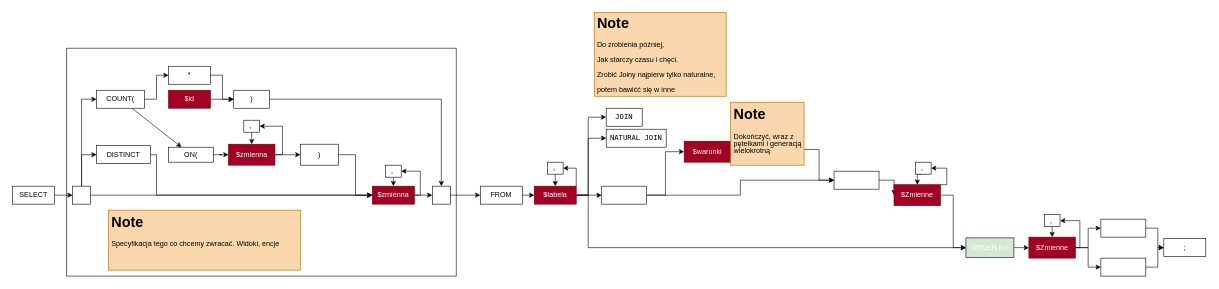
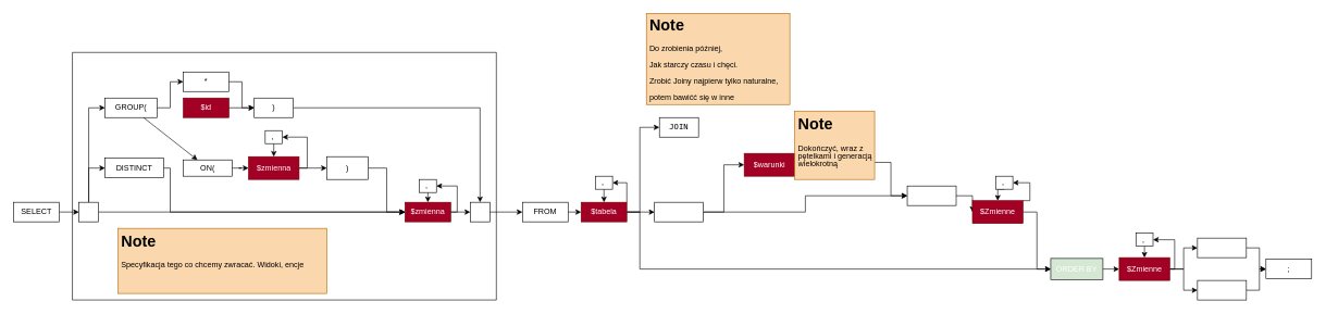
  <mxCell id="0" />
  <mxCell id="1" parent="0" />
  <mxCell id="2" style="edgeStyle=orthogonalEdgeStyle;rounded=0;orthogonalLoop=1;jettySize=auto;html=1;exitX=1;exitY=0.5;exitDx=0;exitDy=0;entryX=0;entryY=0.5;entryDx=0;entryDy=0;fontSize=12;fontColor=#FFFFFF;" edge="1" parent="1" source="3" target="73"><mxGeometry relative="1" as="geometry" /></mxCell>
  <mxCell id="3" value="SELECT" style="rounded=0;whiteSpace=wrap;html=1;" parent="1" vertex="1"><mxGeometry x="20" y="310" width="70" height="30" as="geometry" /></mxCell>
  <mxCell id="4" style="edgeStyle=orthogonalEdgeStyle;rounded=0;orthogonalLoop=1;jettySize=auto;html=1;exitX=1;exitY=0.5;exitDx=0;exitDy=0;entryX=0;entryY=0.5;entryDx=0;entryDy=0;" edge="1" parent="1" source="5" target="11"><mxGeometry relative="1" as="geometry" /></mxCell>
  <mxCell id="5" value="FROM" style="rounded=0;whiteSpace=wrap;html=1;" vertex="1" parent="1"><mxGeometry x="800" y="310" width="70" height="30" as="geometry" /></mxCell>
  <mxCell id="6" style="edgeStyle=orthogonalEdgeStyle;rounded=0;orthogonalLoop=1;jettySize=auto;html=1;exitX=1;exitY=0;exitDx=0;exitDy=0;entryX=1;entryY=0.5;entryDx=0;entryDy=0;" edge="1" parent="1" source="11" target="13"><mxGeometry relative="1" as="geometry"><Array as="points"><mxPoint x="960" y="280" /></Array></mxGeometry></mxCell>
- <mxCell id="7" style="edgeStyle=orthogonalEdgeStyle;rounded=0;orthogonalLoop=1;jettySize=auto;html=1;exitX=1;exitY=0.5;exitDx=0;exitDy=0;entryX=0;entryY=0.5;entryDx=0;entryDy=0;fontSize=12;fontColor=#000000;" edge="1" parent="1" source="11" target="16"><mxGeometry relative="1" as="geometry"><Array as="points"><mxPoint x="980" y="325" /><mxPoint x="980" y="230" /></Array></mxGeometry></mxCell>
  <mxCell id="8" style="edgeStyle=orthogonalEdgeStyle;rounded=0;orthogonalLoop=1;jettySize=auto;html=1;exitX=1;exitY=0.5;exitDx=0;exitDy=0;entryX=0;entryY=0.5;entryDx=0;entryDy=0;fontSize=12;fontColor=#000000;" edge="1" parent="1" source="11" target="15"><mxGeometry relative="1" as="geometry"><Array as="points"><mxPoint x="980" y="325" /><mxPoint x="980" y="195" /></Array></mxGeometry></mxCell>
  <mxCell id="9" style="edgeStyle=orthogonalEdgeStyle;rounded=0;orthogonalLoop=1;jettySize=auto;html=1;exitX=1;exitY=0.5;exitDx=0;exitDy=0;entryX=0;entryY=0.5;entryDx=0;entryDy=0;fontSize=12;fontColor=#FFFFFF;" edge="1" parent="1" source="11" target="20"><mxGeometry relative="1" as="geometry" /></mxCell>
  <mxCell id="10" style="edgeStyle=orthogonalEdgeStyle;rounded=0;orthogonalLoop=1;jettySize=auto;html=1;exitX=1;exitY=0.5;exitDx=0;exitDy=0;entryX=0;entryY=0.5;entryDx=0;entryDy=0;fontSize=12;fontColor=#FFFFFF;" edge="1" parent="1" source="11" target="32"><mxGeometry relative="1" as="geometry"><Array as="points"><mxPoint x="980" y="325" /><mxPoint x="980" y="413" /><mxPoint x="1610" y="413" /></Array></mxGeometry></mxCell>
  <mxCell id="11" value="$tabela" style="whiteSpace=wrap;html=1;rounded=0;fillColor=#a20025;fontColor=#ffffff;strokeColor=#6F0000;" vertex="1" parent="1"><mxGeometry x="890" y="310" width="70" height="30" as="geometry" /></mxCell>
  <mxCell id="12" style="edgeStyle=orthogonalEdgeStyle;rounded=0;orthogonalLoop=1;jettySize=auto;html=1;exitX=0.5;exitY=1;exitDx=0;exitDy=0;entryX=0.5;entryY=0;entryDx=0;entryDy=0;" edge="1" parent="1" source="13" target="11"><mxGeometry relative="1" as="geometry" /></mxCell>
  <mxCell id="13" value=",&amp;nbsp;" style="rounded=0;whiteSpace=wrap;html=1;shadow=0;" vertex="1" parent="1"><mxGeometry x="911.88" y="270" width="26.25" height="20" as="geometry" /></mxCell>
  <mxCell id="14" value=";" style="rounded=0;whiteSpace=wrap;html=1;" vertex="1" parent="1"><mxGeometry x="1940" y="397.5" width="70" height="30" as="geometry" /></mxCell>
  <mxCell id="15" value="&lt;pre&gt;&lt;code class=&quot;!whitespace-pre hljs language-ruby&quot;&gt;JOIN&lt;/code&gt;&lt;/pre&gt;" style="rounded=0;whiteSpace=wrap;html=1;" vertex="1" parent="1"><mxGeometry x="1010" y="180" width="60" height="30" as="geometry" /></mxCell>
- <mxCell id="16" value="&lt;pre&gt;NATURAL JOIN&lt;/pre&gt;" style="rounded=0;whiteSpace=wrap;html=1;" vertex="1" parent="1"><mxGeometry x="1010" y="215" width="100" height="30" as="geometry" /></mxCell>
  <mxCell id="17" value="&lt;p style=&quot;line-height: 100%;&quot;&gt;&lt;/p&gt;&lt;h1 style=&quot;line-height: 110%;&quot;&gt;Note&lt;/h1&gt;&lt;p style=&quot;line-height: 110%;&quot;&gt;&lt;font style=&quot;font-size: 12px;&quot;&gt;Do zrobienia później,&lt;/font&gt;&lt;/p&gt;&lt;p style=&quot;line-height: 110%;&quot;&gt;&lt;font style=&quot;font-size: 12px;&quot;&gt;Jak starczy czasu i chęci.&lt;/font&gt;&lt;/p&gt;&lt;p style=&quot;line-height: 110%;&quot;&gt;&lt;font style=&quot;font-size: 12px;&quot;&gt;Zrobić Joiny najpierw tylko naturalne,&lt;/font&gt;&lt;/p&gt;&lt;p style=&quot;line-height: 110%;&quot;&gt;&lt;font style=&quot;font-size: 12px;&quot;&gt;potem bawićć się w inne&lt;/font&gt;&lt;/p&gt;&lt;p&gt;&lt;/p&gt;" style="text;html=1;spacing=5;spacingTop=-20;whiteSpace=wrap;overflow=hidden;rounded=0;fillColor=#fad7ac;strokeColor=#b46504;fontColor=#000000;" vertex="1" parent="1"><mxGeometry x="990" y="20" width="220" height="140" as="geometry" /></mxCell>
  <mxCell id="18" style="edgeStyle=orthogonalEdgeStyle;rounded=0;orthogonalLoop=1;jettySize=auto;html=1;exitX=1;exitY=0.5;exitDx=0;exitDy=0;entryX=0;entryY=0.5;entryDx=0;entryDy=0;fontSize=12;fontColor=#FFFFFF;" edge="1" parent="1" source="20" target="21"><mxGeometry relative="1" as="geometry" /></mxCell>
  <mxCell id="19" style="edgeStyle=orthogonalEdgeStyle;rounded=0;orthogonalLoop=1;jettySize=auto;html=1;exitX=1;exitY=0.5;exitDx=0;exitDy=0;entryX=0;entryY=0.5;entryDx=0;entryDy=0;fontSize=12;fontColor=#FFFFFF;" edge="1" parent="1" source="20" target="25"><mxGeometry relative="1" as="geometry" /></mxCell>
  <mxCell id="20" value="&lt;font color=&quot;#ffffff&quot;&gt;WHERE&lt;/font&gt;" style="rounded=0;whiteSpace=wrap;html=1;fontSize=12;fontColor=#000000;" vertex="1" parent="1"><mxGeometry x="1002.5" y="310" width="75" height="30" as="geometry" /></mxCell>
  <mxCell id="21" value="$warunki" style="whiteSpace=wrap;html=1;rounded=0;fillColor=#a20025;fontColor=#ffffff;strokeColor=#6F0000;fontSize=12;" vertex="1" parent="1"><mxGeometry x="1140" y="235" width="77.5" height="35" as="geometry" /></mxCell>
  <mxCell id="22" style="edgeStyle=orthogonalEdgeStyle;rounded=0;orthogonalLoop=1;jettySize=auto;html=1;exitX=1;exitY=0.75;exitDx=0;exitDy=0;entryX=0;entryY=0.5;entryDx=0;entryDy=0;fontSize=12;fontColor=#FFFFFF;" edge="1" parent="1" source="23" target="25"><mxGeometry relative="1" as="geometry" /></mxCell>
  <mxCell id="23" value="&lt;h1&gt;Note&lt;/h1&gt;&lt;p style=&quot;line-height: 100%;&quot;&gt;Dokończyć, wraz z pętelkami i generacją wielokrotną&lt;/p&gt;" style="text;html=1;spacing=5;spacingTop=-20;whiteSpace=wrap;overflow=hidden;rounded=0;fillColor=#fad7ac;strokeColor=#b46504;fontColor=#000000;fontSize=12;" vertex="1" parent="1"><mxGeometry x="1217.5" y="170" width="122.5" height="105" as="geometry" /></mxCell>
  <mxCell id="24" style="edgeStyle=orthogonalEdgeStyle;rounded=0;orthogonalLoop=1;jettySize=auto;html=1;exitX=1;exitY=0.5;exitDx=0;exitDy=0;entryX=0;entryY=0.5;entryDx=0;entryDy=0;fontSize=12;fontColor=#FFFFFF;" edge="1" parent="1" source="25" target="28"><mxGeometry relative="1" as="geometry" /></mxCell>
  <mxCell id="25" value="&lt;font color=&quot;#ffffff&quot;&gt;GROUP BY&lt;/font&gt;" style="rounded=0;whiteSpace=wrap;html=1;fontSize=12;fontColor=#000000;" vertex="1" parent="1"><mxGeometry x="1390" y="285" width="75" height="30" as="geometry" /></mxCell>
  <mxCell id="26" style="edgeStyle=orthogonalEdgeStyle;rounded=0;orthogonalLoop=1;jettySize=auto;html=1;exitX=1;exitY=0;exitDx=0;exitDy=0;entryX=1;entryY=0.5;entryDx=0;entryDy=0;fontSize=12;fontColor=#FFFFFF;" edge="1" parent="1" source="28" target="30"><mxGeometry relative="1" as="geometry"><Array as="points"><mxPoint x="1578" y="280" /></Array></mxGeometry></mxCell>
  <mxCell id="27" style="edgeStyle=orthogonalEdgeStyle;rounded=0;orthogonalLoop=1;jettySize=auto;html=1;exitX=1;exitY=0.5;exitDx=0;exitDy=0;entryX=0;entryY=0.5;entryDx=0;entryDy=0;fontSize=12;fontColor=#FFFFFF;" edge="1" parent="1" source="28" target="32"><mxGeometry relative="1" as="geometry" /></mxCell>
  <mxCell id="28" value="$Zmienne" style="whiteSpace=wrap;html=1;rounded=0;fillColor=#a20025;fontColor=#ffffff;strokeColor=#6F0000;fontSize=12;" vertex="1" parent="1"><mxGeometry x="1490" y="307.5" width="77.5" height="35" as="geometry" /></mxCell>
  <mxCell id="29" style="edgeStyle=orthogonalEdgeStyle;rounded=0;orthogonalLoop=1;jettySize=auto;html=1;exitX=0.5;exitY=1;exitDx=0;exitDy=0;entryX=0.5;entryY=0;entryDx=0;entryDy=0;fontSize=12;fontColor=#FFFFFF;" edge="1" parent="1" source="30" target="28"><mxGeometry relative="1" as="geometry" /></mxCell>
  <mxCell id="30" value=",&amp;nbsp;" style="rounded=0;whiteSpace=wrap;html=1;shadow=0;" vertex="1" parent="1"><mxGeometry x="1525.63" y="270" width="26.25" height="20" as="geometry" /></mxCell>
  <mxCell id="31" style="edgeStyle=orthogonalEdgeStyle;rounded=0;orthogonalLoop=1;jettySize=auto;html=1;exitX=1;exitY=0.5;exitDx=0;exitDy=0;entryX=0;entryY=0.5;entryDx=0;entryDy=0;fontSize=12;fontColor=#FFFFFF;" edge="1" parent="1" source="32" target="36"><mxGeometry relative="1" as="geometry" /></mxCell>
  <mxCell id="32" value="&lt;font color=&quot;#ffffff&quot;&gt;ORDER BY&lt;/font&gt;" style="rounded=0;whiteSpace=wrap;html=1;fontSize=12;fontColor=#000000;fillColor=#d5e8d4;" vertex="1" parent="1"><mxGeometry x="1610" y="396.25" width="80" height="32.5" as="geometry" /></mxCell>
  <mxCell id="33" style="edgeStyle=orthogonalEdgeStyle;rounded=0;orthogonalLoop=1;jettySize=auto;html=1;exitX=1;exitY=0.5;exitDx=0;exitDy=0;entryX=0;entryY=0.5;entryDx=0;entryDy=0;fontSize=12;fontColor=#FFFFFF;" edge="1" parent="1" source="36" target="40"><mxGeometry relative="1" as="geometry" /></mxCell>
  <mxCell id="34" style="edgeStyle=orthogonalEdgeStyle;rounded=0;orthogonalLoop=1;jettySize=auto;html=1;exitX=1;exitY=0.5;exitDx=0;exitDy=0;fontSize=12;fontColor=#FFFFFF;" edge="1" parent="1" source="36" target="42"><mxGeometry relative="1" as="geometry" /></mxCell>
  <mxCell id="35" style="edgeStyle=orthogonalEdgeStyle;rounded=0;orthogonalLoop=1;jettySize=auto;html=1;exitX=1;exitY=0.5;exitDx=0;exitDy=0;entryX=1;entryY=0.5;entryDx=0;entryDy=0;fontSize=12;fontColor=#FFFFFF;" edge="1" parent="1" source="36" target="38"><mxGeometry relative="1" as="geometry"><Array as="points"><mxPoint x="1800" y="413" /><mxPoint x="1800" y="368" /></Array></mxGeometry></mxCell>
  <mxCell id="36" value="$Zmienne" style="whiteSpace=wrap;html=1;rounded=0;fillColor=#a20025;fontColor=#ffffff;strokeColor=#6F0000;fontSize=12;" vertex="1" parent="1"><mxGeometry x="1714.99" y="395" width="77.5" height="35" as="geometry" /></mxCell>
  <mxCell id="37" style="edgeStyle=orthogonalEdgeStyle;rounded=0;orthogonalLoop=1;jettySize=auto;html=1;exitX=0.5;exitY=1;exitDx=0;exitDy=0;entryX=0.5;entryY=0;entryDx=0;entryDy=0;fontSize=12;fontColor=#FFFFFF;" edge="1" source="38" target="36" parent="1"><mxGeometry relative="1" as="geometry" /></mxCell>
  <mxCell id="38" value=",&amp;nbsp;" style="rounded=0;whiteSpace=wrap;html=1;shadow=0;" vertex="1" parent="1"><mxGeometry x="1740.62" y="357.5" width="26.25" height="20" as="geometry" /></mxCell>
  <mxCell id="39" style="edgeStyle=orthogonalEdgeStyle;rounded=0;orthogonalLoop=1;jettySize=auto;html=1;exitX=1;exitY=0.5;exitDx=0;exitDy=0;entryX=0;entryY=0.5;entryDx=0;entryDy=0;fontSize=12;fontColor=#FFFFFF;" edge="1" parent="1" source="40" target="14"><mxGeometry relative="1" as="geometry" /></mxCell>
  <mxCell id="40" value="&lt;font color=&quot;#ffffff&quot;&gt;ASC&lt;/font&gt;" style="rounded=0;whiteSpace=wrap;html=1;fontSize=12;fontColor=#000000;" vertex="1" parent="1"><mxGeometry x="1835" y="365" width="75" height="30" as="geometry" /></mxCell>
  <mxCell id="41" style="edgeStyle=orthogonalEdgeStyle;rounded=0;orthogonalLoop=1;jettySize=auto;html=1;exitX=1;exitY=0.5;exitDx=0;exitDy=0;entryX=0;entryY=0.5;entryDx=0;entryDy=0;fontSize=12;fontColor=#FFFFFF;" edge="1" parent="1" source="42" target="14"><mxGeometry relative="1" as="geometry" /></mxCell>
  <mxCell id="42" value="&lt;font color=&quot;#ffffff&quot;&gt;DESC&lt;/font&gt;" style="rounded=0;whiteSpace=wrap;html=1;fontSize=12;fontColor=#000000;" vertex="1" parent="1"><mxGeometry x="1835" y="430" width="75" height="30" as="geometry" /></mxCell>
  <mxCell id="43" value="" style="swimlane;startSize=0;fontSize=12;fontColor=#FFFFFF;" vertex="1" parent="1"><mxGeometry x="110" y="80" width="650" height="380" as="geometry"><mxRectangle x="60" y="20" width="50" height="40" as="alternateBounds" /></mxGeometry></mxCell>
- <mxCell id="44" value="COUNT(" style="whiteSpace=wrap;html=1;rounded=0;" parent="43" vertex="1"><mxGeometry x="50" y="70" width="80" height="30" as="geometry" /></mxCell>
+ <mxCell id="44" value="GROUP(" style="whiteSpace=wrap;html=1;rounded=0;" parent="43" vertex="1"><mxGeometry x="50" y="70" width="80" height="30" as="geometry" /></mxCell>
  <mxCell id="45" value="$id" style="whiteSpace=wrap;html=1;rounded=0;fillColor=#a20025;fontColor=#ffffff;strokeColor=#6F0000;" parent="43" vertex="1"><mxGeometry x="170" y="70" width="70" height="30" as="geometry" /></mxCell>
  <mxCell id="46" value="" style="edgeStyle=none;rounded=0;orthogonalLoop=1;jettySize=auto;html=1;curved=1;" parent="43" source="44" target="51" edge="1"><mxGeometry relative="1" as="geometry" /></mxCell>
  <mxCell id="47" style="edgeStyle=orthogonalEdgeStyle;rounded=0;orthogonalLoop=1;jettySize=auto;html=1;exitX=1;exitY=0.5;exitDx=0;exitDy=0;entryX=0;entryY=0.5;entryDx=0;entryDy=0;fontSize=12;fontColor=#FFFFFF;" edge="1" parent="43" source="48" target="50"><mxGeometry relative="1" as="geometry"><Array as="points"><mxPoint x="150" y="178" /><mxPoint x="150" y="245" /></Array></mxGeometry></mxCell>
  <mxCell id="48" value="DISTINCT" style="whiteSpace=wrap;html=1;rounded=0;" parent="43" vertex="1"><mxGeometry x="50" y="162.5" width="90" height="30" as="geometry" /></mxCell>
  <mxCell id="49" style="edgeStyle=orthogonalEdgeStyle;rounded=0;orthogonalLoop=1;jettySize=auto;html=1;exitX=1;exitY=0.5;exitDx=0;exitDy=0;entryX=0;entryY=0.5;entryDx=0;entryDy=0;fontSize=12;fontColor=#FFFFFF;" edge="1" parent="43" source="50" target="69"><mxGeometry relative="1" as="geometry" /></mxCell>
  <mxCell id="50" value="$zmienna" style="whiteSpace=wrap;html=1;rounded=0;fillColor=#a20025;fontColor=#ffffff;strokeColor=#6F0000;" parent="43" vertex="1"><mxGeometry x="510" y="230" width="70" height="30" as="geometry" /></mxCell>
  <mxCell id="51" value="ON(" style="whiteSpace=wrap;html=1;rounded=0;" parent="43" vertex="1"><mxGeometry x="170" y="165" width="75" height="25" as="geometry" /></mxCell>
  <mxCell id="52" value="$zmienna" style="whiteSpace=wrap;html=1;rounded=0;fillColor=#a20025;fontColor=#ffffff;strokeColor=#6F0000;" parent="43" vertex="1"><mxGeometry x="270" y="160" width="77.5" height="35" as="geometry" /></mxCell>
  <mxCell id="53" value="" style="edgeStyle=orthogonalEdgeStyle;rounded=0;orthogonalLoop=1;jettySize=auto;html=1;curved=1;" parent="43" source="51" target="52" edge="1"><mxGeometry relative="1" as="geometry" /></mxCell>
  <mxCell id="54" style="edgeStyle=orthogonalEdgeStyle;rounded=0;orthogonalLoop=1;jettySize=auto;html=1;exitX=1;exitY=0.5;exitDx=0;exitDy=0;entryX=0;entryY=0.5;entryDx=0;entryDy=0;fontSize=12;fontColor=#FFFFFF;" edge="1" parent="43" source="55" target="50"><mxGeometry relative="1" as="geometry" /></mxCell>
  <mxCell id="55" value=")" style="whiteSpace=wrap;html=1;rounded=0;direction=east;" parent="43" vertex="1"><mxGeometry x="390" y="160" width="63.75" height="35" as="geometry" /></mxCell>
  <mxCell id="56" value="" style="edgeStyle=orthogonalEdgeStyle;rounded=0;orthogonalLoop=1;jettySize=auto;html=1;curved=1;" parent="43" source="52" target="55" edge="1"><mxGeometry relative="1" as="geometry" /></mxCell>
  <mxCell id="57" value="*" style="rounded=0;whiteSpace=wrap;html=1;shadow=0;" parent="43" vertex="1"><mxGeometry x="170" y="30" width="70" height="30" as="geometry" /></mxCell>
  <mxCell id="58" style="edgeStyle=orthogonalEdgeStyle;rounded=0;orthogonalLoop=1;jettySize=auto;html=1;exitX=1;exitY=0.5;exitDx=0;exitDy=0;entryX=0;entryY=0.5;entryDx=0;entryDy=0;fontSize=12;fontColor=#FFFFFF;" edge="1" parent="43" source="44" target="57"><mxGeometry relative="1" as="geometry" /></mxCell>
  <mxCell id="59" style="edgeStyle=orthogonalEdgeStyle;rounded=0;orthogonalLoop=1;jettySize=auto;html=1;exitX=0.5;exitY=1;exitDx=0;exitDy=0;entryX=0.5;entryY=0;entryDx=0;entryDy=0;" parent="43" source="60" target="52" edge="1"><mxGeometry relative="1" as="geometry" /></mxCell>
  <mxCell id="60" value=",&amp;nbsp;" style="rounded=0;whiteSpace=wrap;html=1;shadow=0;" parent="43" vertex="1"><mxGeometry x="295.63" y="120" width="26.25" height="20" as="geometry" /></mxCell>
  <mxCell id="61" style="edgeStyle=orthogonalEdgeStyle;rounded=0;orthogonalLoop=1;jettySize=auto;html=1;exitX=1;exitY=0.5;exitDx=0;exitDy=0;entryX=1;entryY=0.5;entryDx=0;entryDy=0;" parent="43" source="52" target="60" edge="1"><mxGeometry relative="1" as="geometry"><Array as="points"><mxPoint x="360" y="178" /><mxPoint x="360" y="130" /></Array></mxGeometry></mxCell>
  <mxCell id="62" style="edgeStyle=orthogonalEdgeStyle;rounded=0;orthogonalLoop=1;jettySize=auto;html=1;exitX=0.5;exitY=1;exitDx=0;exitDy=0;entryX=0.5;entryY=0;entryDx=0;entryDy=0;" parent="43" source="63" target="50" edge="1"><mxGeometry relative="1" as="geometry" /></mxCell>
  <mxCell id="63" value=",&amp;nbsp;" style="rounded=0;whiteSpace=wrap;html=1;shadow=0;" parent="43" vertex="1"><mxGeometry x="531.88" y="195" width="26.25" height="20" as="geometry" /></mxCell>
  <mxCell id="64" style="edgeStyle=orthogonalEdgeStyle;rounded=0;orthogonalLoop=1;jettySize=auto;html=1;exitX=1;exitY=0.5;exitDx=0;exitDy=0;entryX=1;entryY=0.5;entryDx=0;entryDy=0;" parent="43" source="50" target="63" edge="1"><mxGeometry relative="1" as="geometry"><Array as="points"><mxPoint x="590" y="245" /><mxPoint x="590" y="205" /></Array></mxGeometry></mxCell>
  <mxCell id="65" style="edgeStyle=orthogonalEdgeStyle;rounded=0;orthogonalLoop=1;jettySize=auto;html=1;exitX=1;exitY=0.5;exitDx=0;exitDy=0;entryX=0.5;entryY=0;entryDx=0;entryDy=0;fontSize=12;fontColor=#FFFFFF;" edge="1" parent="43" source="66" target="69"><mxGeometry relative="1" as="geometry" /></mxCell>
  <mxCell id="66" value=")" style="rounded=0;whiteSpace=wrap;html=1;" vertex="1" parent="43"><mxGeometry x="278.76" y="70" width="60" height="30" as="geometry" /></mxCell>
  <mxCell id="67" style="edgeStyle=orthogonalEdgeStyle;rounded=0;orthogonalLoop=1;jettySize=auto;html=1;exitX=1;exitY=0.5;exitDx=0;exitDy=0;entryX=0;entryY=0.5;entryDx=0;entryDy=0;" edge="1" parent="43" source="45" target="66"><mxGeometry relative="1" as="geometry" /></mxCell>
  <mxCell id="68" style="edgeStyle=orthogonalEdgeStyle;rounded=0;orthogonalLoop=1;jettySize=auto;html=1;exitX=1;exitY=0.5;exitDx=0;exitDy=0;entryX=0;entryY=0.5;entryDx=0;entryDy=0;" edge="1" parent="43" source="57" target="66"><mxGeometry relative="1" as="geometry"><Array as="points"><mxPoint x="260" y="45" /><mxPoint x="260" y="85" /></Array></mxGeometry></mxCell>
  <mxCell id="69" value="" style="rounded=0;whiteSpace=wrap;html=1;fontSize=12;fontColor=#FFFFFF;" vertex="1" parent="43"><mxGeometry x="610" y="230" width="30" height="30" as="geometry" /></mxCell>
  <mxCell id="70" style="edgeStyle=orthogonalEdgeStyle;rounded=0;orthogonalLoop=1;jettySize=auto;html=1;exitX=0.5;exitY=0;exitDx=0;exitDy=0;entryX=0;entryY=0.5;entryDx=0;entryDy=0;fontSize=12;fontColor=#FFFFFF;" edge="1" parent="43" source="73" target="48"><mxGeometry relative="1" as="geometry" /></mxCell>
  <mxCell id="71" style="edgeStyle=orthogonalEdgeStyle;rounded=0;orthogonalLoop=1;jettySize=auto;html=1;exitX=0.5;exitY=0;exitDx=0;exitDy=0;entryX=0;entryY=0.5;entryDx=0;entryDy=0;fontSize=12;fontColor=#FFFFFF;" edge="1" parent="43" source="73" target="44"><mxGeometry relative="1" as="geometry" /></mxCell>
  <mxCell id="72" style="edgeStyle=orthogonalEdgeStyle;rounded=0;orthogonalLoop=1;jettySize=auto;html=1;exitX=1;exitY=0.5;exitDx=0;exitDy=0;entryX=0;entryY=0.5;entryDx=0;entryDy=0;fontSize=12;fontColor=#FFFFFF;" edge="1" parent="43" source="73" target="50"><mxGeometry relative="1" as="geometry" /></mxCell>
  <mxCell id="73" value="" style="rounded=0;whiteSpace=wrap;html=1;fontSize=12;fontColor=#FFFFFF;" vertex="1" parent="43"><mxGeometry x="10" y="230" width="30" height="30" as="geometry" /></mxCell>
  <mxCell id="74" value="&lt;h1&gt;Note&lt;/h1&gt;&lt;p style=&quot;line-height: 100%;&quot;&gt;Specyfikacja tego co chcemy zwracać. Widoki, encje&lt;/p&gt;" style="text;html=1;spacing=5;spacingTop=-20;whiteSpace=wrap;overflow=hidden;rounded=0;fillColor=#fad7ac;strokeColor=#b46504;fontColor=#000000;fontSize=12;" vertex="1" parent="43"><mxGeometry x="70" y="270" width="320" height="100" as="geometry" /></mxCell>
  <mxCell id="75" style="edgeStyle=orthogonalEdgeStyle;rounded=0;orthogonalLoop=1;jettySize=auto;html=1;exitX=1;exitY=0.5;exitDx=0;exitDy=0;entryX=0;entryY=0.5;entryDx=0;entryDy=0;fontSize=12;fontColor=#FFFFFF;" edge="1" parent="1" source="69" target="5"><mxGeometry relative="1" as="geometry" /></mxCell>
